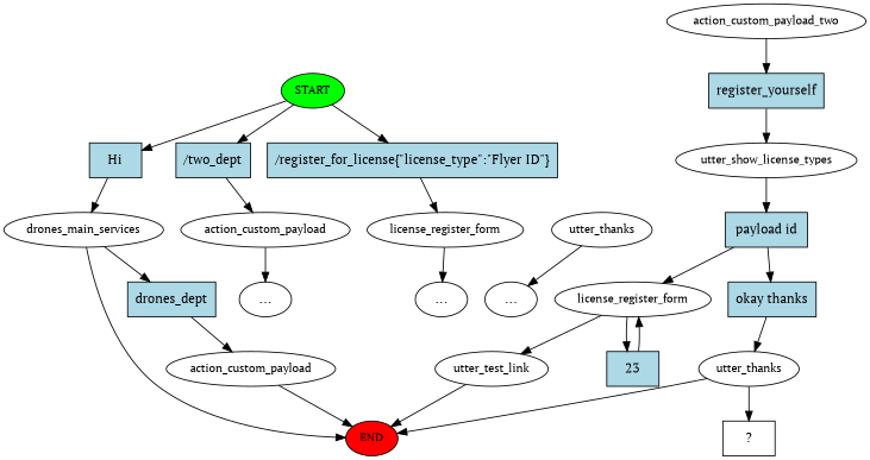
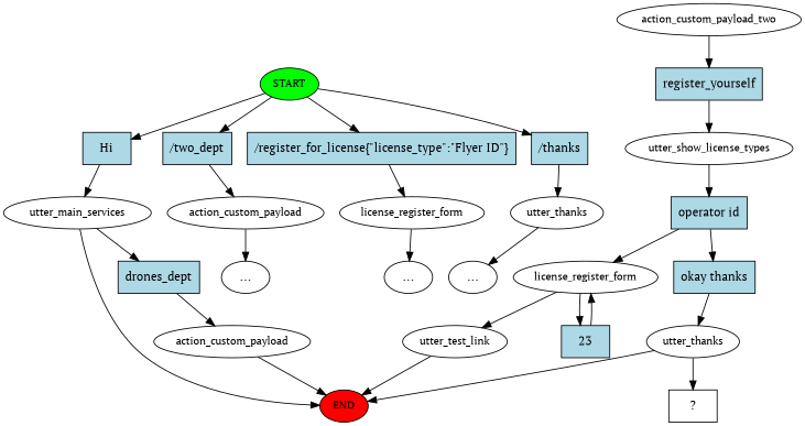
  digraph {
    fontname="PT Serif"
    node [fontname="PT Serif"]
    edge [fontname="PT Serif"]
    n1 [fillcolor=green fontsize=12 label=START style=filled]
    n2 [fillcolor=lightblue label=Hi shape=rect style=filled]
    n3 [fillcolor=lightblue label="/two_dept" shape=rect style=filled]
    n4 [fillcolor=lightblue label="/register_for_license{\"license_type\":\"Flyer ID\"}" shape=rect style=filled]
-   n6 [fontsize=12 label=drones_main_services]
+   n5 [fillcolor=lightblue label="/thanks" shape=rect style=filled]
+   n6 [fontsize=12 label=utter_main_services]
    n7 [fontsize=12 label=action_custom_payload]
    n8 [fontsize=12 label=license_register_form]
    n9 [fontsize=12 label=utter_thanks]
    n10 [fillcolor=red fontsize=12 label=END style=filled]
    n11 [fillcolor=lightblue label=drones_dept shape=rect style=filled]
    n12 [fontsize=12 label=action_custom_payload]
    n13 [label="..."]
    n14 [fontsize=12 label=action_custom_payload_two]
    n15 [fillcolor=lightblue label=register_yourself shape=rect style=filled]
    n16 [fontsize=12 label=utter_show_license_types]
-   n17 [fillcolor=lightblue label="payload id" shape=rect style=filled]
+   n17 [fillcolor=lightblue label="operator id" shape=rect style=filled]
    n18 [fontsize=12 label=license_register_form]
    n19 [fillcolor=lightblue label="okay thanks" shape=rect style=filled]
    n20 [fontsize=12 label=utter_test_link]
    n21 [fillcolor=lightblue label=23 shape=rect style=filled]
    n22 [fontsize=12 label=utter_thanks]
    n23 [label="..."]
    n24 [label="..."]
    n25 [label="  ?  " shape=rect]
    n1 -> n2
    n1 -> n3
    n1 -> n4
+   n1 -> n5
    n2 -> n6
    n3 -> n7
    n4 -> n8
+   n5 -> n9
    n6 -> n10
    n6 -> n11
    n7 -> n13
    n8 -> n23
    n9 -> n24
    n11 -> n12
    n12 -> n10
    n14 -> n15
    n15 -> n16
    n16 -> n17
    n17 -> n18
    n17 -> n19
    n18 -> n20
    n18 -> n21
    n19 -> n22
    n20 -> n10
    n21 -> n18
    n22 -> n10
    n22 -> n25
  }
